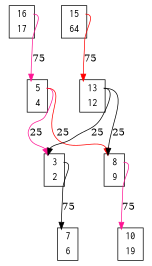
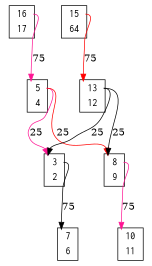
  digraph {
    node [color=black fillcolor=white fontname=Courier shape=plaintext style=filled]
    edge [color=black headport=port_0x7f3991fa7040_in tailport=port_0x7f3991fa7250_out]
    n1 [label=<<TABLE bgcolor = "white"> <TR><TD BORDER = "0" PORT = "port_0x7f3991fa7040_in"></TD><TD BORDER = "0" PORT = "port_">3</TD><TD BORDER = "0" PORT = "port_0x7f3991fa7040_out"></TD></TR> <TR><TD BORDER = "0" PORT = "port_0x7f3991fa7280_out"></TD><TD BORDER = "0" PORT = "port_">2</TD><TD BORDER = "0" PORT = "port_0x7f3991fa7280_in"></TD></TR> </TABLE>>]
    n2 [label=<<TABLE bgcolor = "white"> <TR><TD BORDER = "0" PORT = "port_0x7f3991f1ee20_in"></TD><TD BORDER = "0" PORT = "port_">7</TD><TD BORDER = "0" PORT = "port_0x7f3991f1ee20_out"></TD></TR> <TR><TD BORDER = "0" PORT = "port_0x7f3991fa7460_out"></TD><TD BORDER = "0" PORT = "port_">6</TD><TD BORDER = "0" PORT = "port_0x7f3991fa7460_in"></TD></TR> </TABLE>>]
    n3 [label=<<TABLE bgcolor = "white"> <TR><TD BORDER = "0" PORT = "port_0x7f3991fa7250_in"></TD><TD BORDER = "0" PORT = "port_">5</TD><TD BORDER = "0" PORT = "port_0x7f3991fa7250_out"></TD></TR> <TR><TD BORDER = "0" PORT = "port_0x7f3991fa7370_out"></TD><TD BORDER = "0" PORT = "port_">4</TD><TD BORDER = "0" PORT = "port_0x7f3991fa7370_in"></TD></TR> </TABLE>>]
    n4 [label=<<TABLE bgcolor = "white"> <TR><TD BORDER = "0" PORT = "port_0x7f395d016100_in"></TD><TD BORDER = "0" PORT = "port_">8</TD><TD BORDER = "0" PORT = "port_0x7f395d016100_out"></TD></TR> <TR><TD BORDER = "0" PORT = "port_0x7f3991416160_out"></TD><TD BORDER = "0" PORT = "port_">9</TD><TD BORDER = "0" PORT = "port_0x7f3991416160_in"></TD></TR> </TABLE>>]
-   n5 [label=<<TABLE bgcolor = "white"> <TR><TD BORDER = "0" PORT = "port_0x7f39914161c0_in"></TD><TD BORDER = "0" PORT = "port_">10</TD><TD BORDER = "0" PORT = "port_0x7f39914161c0_out"></TD></TR> <TR><TD BORDER = "0" PORT = "port_0x7f3991fa70d0_out"></TD><TD BORDER = "0" PORT = "port_">19</TD><TD BORDER = "0" PORT = "port_0x7f3991fa70d0_in"></TD></TR> </TABLE>>]
+   n5 [label=<<TABLE bgcolor = "white"> <TR><TD BORDER = "0" PORT = "port_0x7f39914161c0_in"></TD><TD BORDER = "0" PORT = "port_">10</TD><TD BORDER = "0" PORT = "port_0x7f39914161c0_out"></TD></TR> <TR><TD BORDER = "0" PORT = "port_0x7f3991fa70d0_out"></TD><TD BORDER = "0" PORT = "port_">11</TD><TD BORDER = "0" PORT = "port_0x7f3991fa70d0_in"></TD></TR> </TABLE>>]
    n6 [label=<<TABLE bgcolor = "white"> <TR><TD BORDER = "0" PORT = "port_0x7f395d0160a0_in"></TD><TD BORDER = "0" PORT = "port_">13</TD><TD BORDER = "0" PORT = "port_0x7f395d0160a0_out"></TD></TR> <TR><TD BORDER = "0" PORT = "port_0x7f3991f1eeb0_out"></TD><TD BORDER = "0" PORT = "port_">12</TD><TD BORDER = "0" PORT = "port_0x7f3991f1eeb0_in"></TD></TR> </TABLE>>]
    n7 [label=<<TABLE bgcolor = "white"> <TR><TD BORDER = "0" PORT = "port_0x7f3991fa7340_in"></TD><TD BORDER = "0" PORT = "port_">15</TD><TD BORDER = "0" PORT = "port_0x7f3991fa7340_out"></TD></TR> <TR><TD BORDER = "0" PORT = "port_0x7f3991fa7130_out"></TD><TD BORDER = "0" PORT = "port_">64</TD><TD BORDER = "0" PORT = "port_0x7f3991fa7130_in"></TD></TR> </TABLE>>]
    n8 [label=<<TABLE bgcolor = "white"> <TR><TD BORDER = "0" PORT = "port_0x7f3991f1efa0_in"></TD><TD BORDER = "0" PORT = "port_">16</TD><TD BORDER = "0" PORT = "port_0x7f3991f1efa0_out"></TD></TR> <TR><TD BORDER = "0" PORT = "port_0x7f3991f1ef70_out"></TD><TD BORDER = "0" PORT = "port_">17</TD><TD BORDER = "0" PORT = "port_0x7f3991f1ef70_in"></TD></TR> </TABLE>>]
    n1 -> n2 [headport=port_0x7f3991f1ee20_in label=75 tailport=port_0x7f3991fa7040_out]
    n3 -> n1 [color=deeppink label=25]
    n3 -> n4 [color=red headport=port_0x7f395d016100_in label=25]
    n4 -> n5 [color=deeppink headport=port_0x7f39914161c0_in label=75 tailport=port_0x7f395d016100_out]
    n6 -> n1 [label=25 tailport=port_0x7f395d0160a0_out]
    n6 -> n4 [headport=port_0x7f395d016100_in label=25 tailport=port_0x7f395d0160a0_out]
    n7 -> n6 [color=red headport=port_0x7f395d0160a0_in label=75 tailport=port_0x7f3991fa7340_out]
    n8 -> n3 [color=deeppink headport=port_0x7f3991fa7250_in label=75 tailport=port_0x7f3991f1efa0_out]
  }
